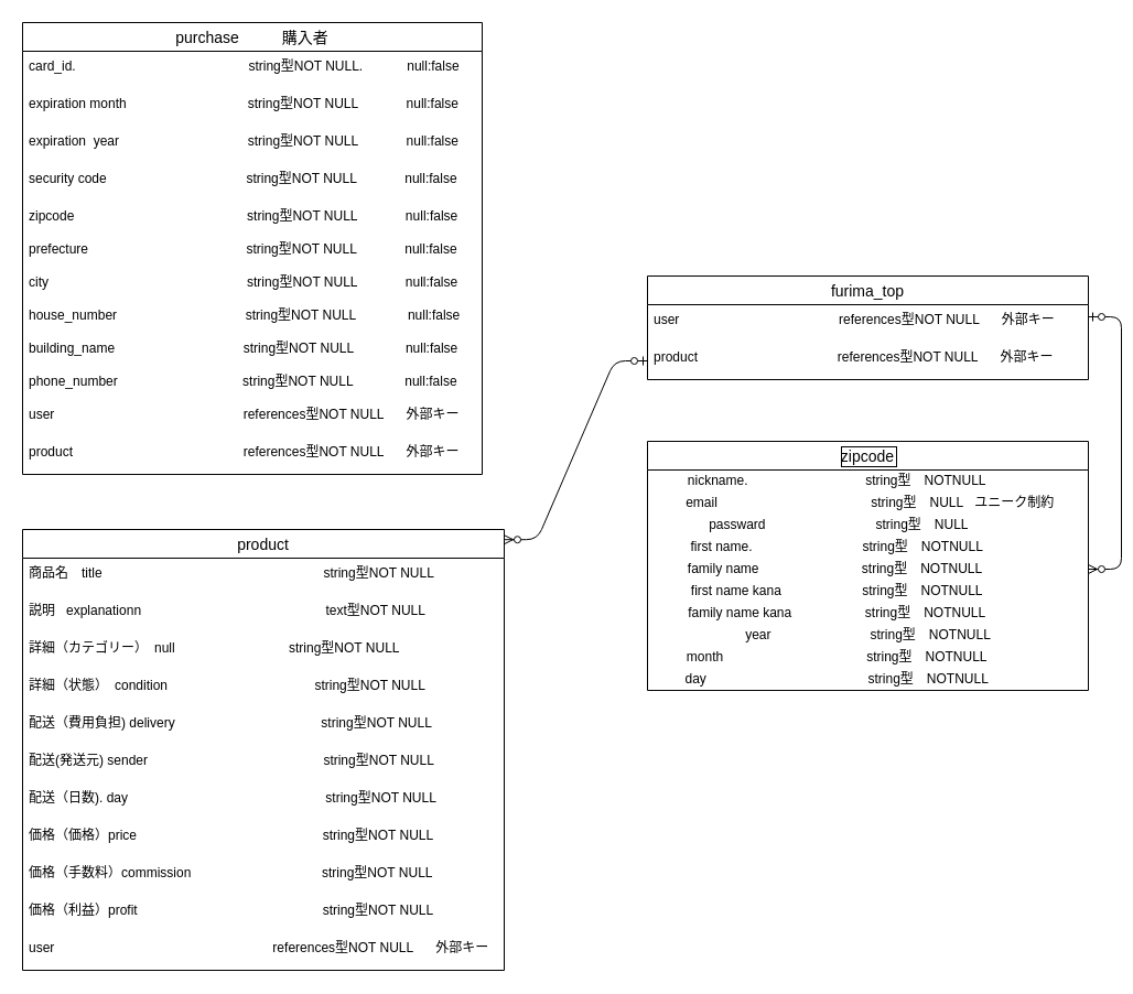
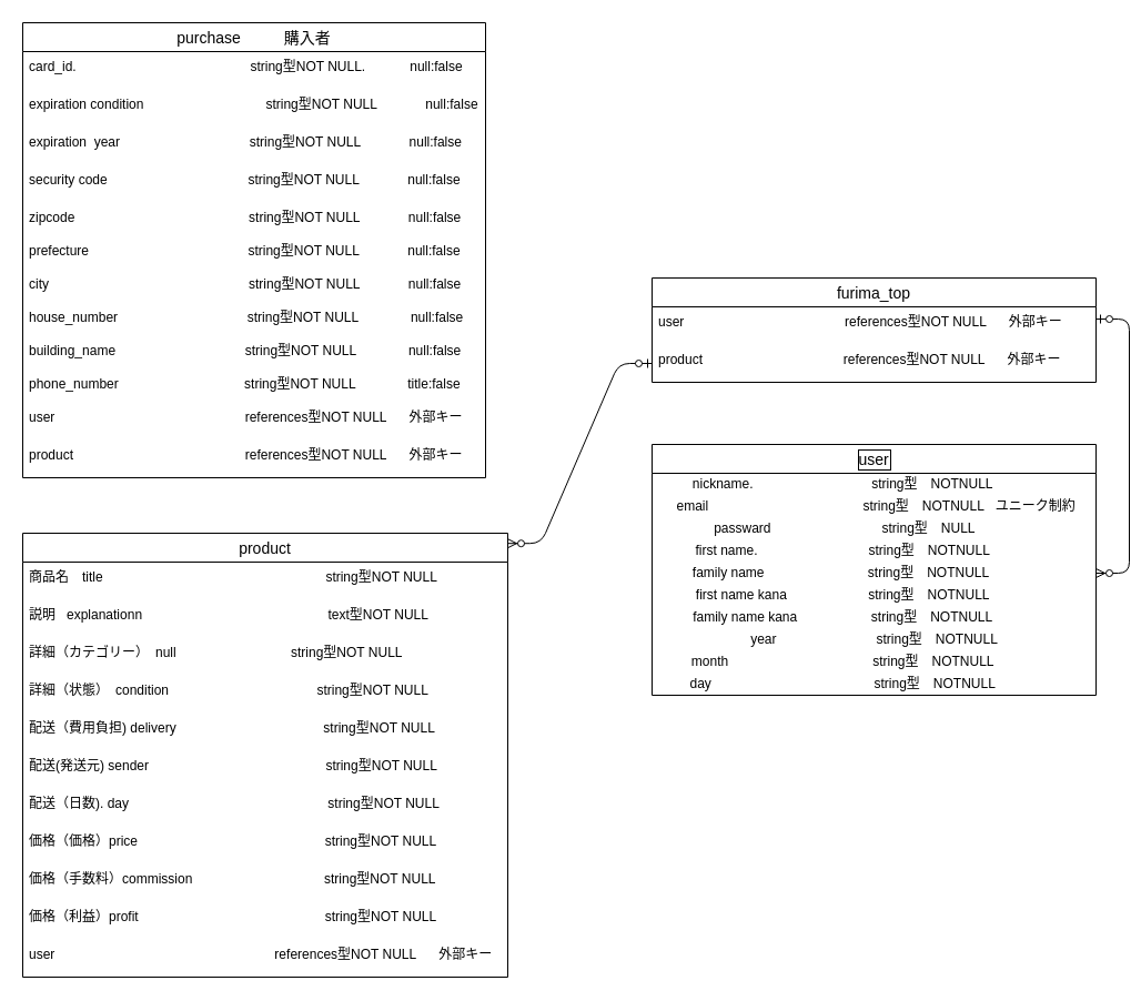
  <mxCell id="0" />
  <mxCell id="1" parent="0" />
  <mxCell id="2" value="purchase          購入者" style="swimlane;fontStyle=0;childLayout=stackLayout;horizontal=1;startSize=26;horizontalStack=0;resizeParent=1;resizeParentMax=0;resizeLast=0;collapsible=1;marginBottom=0;align=center;fontSize=14;" vertex="1" parent="1"><mxGeometry x="20" y="20" width="417" height="410" as="geometry"><mxRectangle x="-413" y="120" width="140" height="26" as="alternateBounds" /></mxGeometry></mxCell>
  <mxCell id="3" value="card_id.                                               string型NOT NULL.            null:false" style="text;strokeColor=none;fillColor=none;spacingLeft=4;spacingRight=4;overflow=hidden;rotatable=0;points=[[0,0.5],[1,0.5]];portConstraint=eastwest;fontSize=12;" vertex="1" parent="2"><mxGeometry y="26" width="417" height="34" as="geometry" /></mxCell>
- <mxCell id="4" value="expiration month                                 string型NOT NULL             null:false" style="text;strokeColor=none;fillColor=none;spacingLeft=4;spacingRight=4;overflow=hidden;rotatable=0;points=[[0,0.5],[1,0.5]];portConstraint=eastwest;fontSize=12;" vertex="1" parent="2"><mxGeometry y="60" width="417" height="34" as="geometry" /></mxCell>
+ <mxCell id="4" value="expiration condition                                 string型NOT NULL             null:false" style="text;strokeColor=none;fillColor=none;spacingLeft=4;spacingRight=4;overflow=hidden;rotatable=0;points=[[0,0.5],[1,0.5]];portConstraint=eastwest;fontSize=12;" vertex="1" parent="2"><mxGeometry y="60" width="417" height="34" as="geometry" /></mxCell>
  <mxCell id="5" value="expiration  year                                   string型NOT NULL             null:false" style="text;strokeColor=none;fillColor=none;spacingLeft=4;spacingRight=4;overflow=hidden;rotatable=0;points=[[0,0.5],[1,0.5]];portConstraint=eastwest;fontSize=12;" vertex="1" parent="2"><mxGeometry y="94" width="417" height="34" as="geometry" /></mxCell>
  <mxCell id="6" value="security code                                      string型NOT NULL             null:false" style="text;strokeColor=none;fillColor=none;spacingLeft=4;spacingRight=4;overflow=hidden;rotatable=0;points=[[0,0.5],[1,0.5]];portConstraint=eastwest;fontSize=12;" vertex="1" parent="2"><mxGeometry y="128" width="417" height="34" as="geometry" /></mxCell>
  <mxCell id="7" value="zipcode                                               string型NOT NULL             null:false" style="text;strokeColor=none;fillColor=none;spacingLeft=4;spacingRight=4;overflow=hidden;rotatable=0;points=[[0,0.5],[1,0.5]];portConstraint=eastwest;fontSize=12;" vertex="1" parent="2"><mxGeometry y="162" width="417" height="30" as="geometry" /></mxCell>
  <mxCell id="8" value="prefecture                                           string型NOT NULL             null:false&#10; " style="text;strokeColor=none;fillColor=none;spacingLeft=4;spacingRight=4;overflow=hidden;rotatable=0;points=[[0,0.5],[1,0.5]];portConstraint=eastwest;fontSize=12;" vertex="1" parent="2"><mxGeometry y="192" width="417" height="30" as="geometry" /></mxCell>
  <mxCell id="9" value="city                                                      string型NOT NULL             null:false&#10; " style="text;strokeColor=none;fillColor=none;spacingLeft=4;spacingRight=4;overflow=hidden;rotatable=0;points=[[0,0.5],[1,0.5]];portConstraint=eastwest;fontSize=12;" vertex="1" parent="2"><mxGeometry y="222" width="417" height="30" as="geometry" /></mxCell>
  <mxCell id="10" value="house_number                                   string型NOT NULL              null:false&#10; " style="text;strokeColor=none;fillColor=none;spacingLeft=4;spacingRight=4;overflow=hidden;rotatable=0;points=[[0,0.5],[1,0.5]];portConstraint=eastwest;fontSize=12;" vertex="1" parent="2"><mxGeometry y="252" width="417" height="30" as="geometry" /></mxCell>
  <mxCell id="11" value="building_name                                   string型NOT NULL              null:false&#10; " style="text;strokeColor=none;fillColor=none;spacingLeft=4;spacingRight=4;overflow=hidden;rotatable=0;points=[[0,0.5],[1,0.5]];portConstraint=eastwest;fontSize=12;" vertex="1" parent="2"><mxGeometry y="282" width="417" height="30" as="geometry" /></mxCell>
- <mxCell id="12" value="phone_number                                  string型NOT NULL              null:false  &#10; " style="text;strokeColor=none;fillColor=none;spacingLeft=4;spacingRight=4;overflow=hidden;rotatable=0;points=[[0,0.5],[1,0.5]];portConstraint=eastwest;fontSize=12;" vertex="1" parent="2"><mxGeometry y="312" width="417" height="30" as="geometry" /></mxCell>
+ <mxCell id="12" value="phone_number                                  string型NOT NULL              title:false  &#10; " style="text;strokeColor=none;fillColor=none;spacingLeft=4;spacingRight=4;overflow=hidden;rotatable=0;points=[[0,0.5],[1,0.5]];portConstraint=eastwest;fontSize=12;" vertex="1" parent="2"><mxGeometry y="312" width="417" height="30" as="geometry" /></mxCell>
  <mxCell id="13" value="user                             　        　　　references型NOT NULL      外部キー" style="text;strokeColor=none;fillColor=none;spacingLeft=4;spacingRight=4;overflow=hidden;rotatable=0;points=[[0,0.5],[1,0.5]];portConstraint=eastwest;fontSize=12;" vertex="1" parent="2"><mxGeometry y="342" width="417" height="34" as="geometry" /></mxCell>
  <mxCell id="14" value="product                            　    　　　references型NOT NULL      外部キー" style="text;strokeColor=none;fillColor=none;spacingLeft=4;spacingRight=4;overflow=hidden;rotatable=0;points=[[0,0.5],[1,0.5]];portConstraint=eastwest;fontSize=12;" vertex="1" parent="2"><mxGeometry y="376" width="417" height="34" as="geometry" /></mxCell>
  <mxCell id="15" value="furima_top" style="swimlane;fontStyle=0;childLayout=stackLayout;horizontal=1;startSize=26;horizontalStack=0;resizeParent=1;resizeParentMax=0;resizeLast=0;collapsible=1;marginBottom=0;align=center;fontSize=14;" vertex="1" parent="1"><mxGeometry x="587" y="250" width="400" height="94" as="geometry"><mxRectangle x="250" y="750" width="90" height="26" as="alternateBounds" /></mxGeometry></mxCell>
  <mxCell id="16" value="user                             　　　　references型NOT NULL      外部キー" style="text;strokeColor=none;fillColor=none;spacingLeft=4;spacingRight=4;overflow=hidden;rotatable=0;points=[[0,0.5],[1,0.5]];portConstraint=eastwest;fontSize=12;" vertex="1" parent="15"><mxGeometry y="26" width="400" height="34" as="geometry" /></mxCell>
  <mxCell id="17" value="product                                      references型NOT NULL      外部キー" style="text;strokeColor=none;fillColor=none;spacingLeft=4;spacingRight=4;overflow=hidden;rotatable=0;points=[[0,0.5],[1,0.5]];portConstraint=eastwest;fontSize=12;" vertex="1" parent="15"><mxGeometry y="60" width="400" height="34" as="geometry" /></mxCell>
- <mxCell id="18" value="zipcode" style="swimlane;fontStyle=0;childLayout=stackLayout;horizontal=1;startSize=26;horizontalStack=0;resizeParent=1;resizeParentMax=0;resizeLast=0;collapsible=1;marginBottom=0;align=center;fontSize=14;labelBackgroundColor=default;labelBorderColor=default;" vertex="1" parent="1"><mxGeometry x="587" y="400" width="400" height="226" as="geometry" /></mxCell>
+ <mxCell id="18" value="user" style="swimlane;fontStyle=0;childLayout=stackLayout;horizontal=1;startSize=26;horizontalStack=0;resizeParent=1;resizeParentMax=0;resizeLast=0;collapsible=1;marginBottom=0;align=center;fontSize=14;labelBackgroundColor=default;labelBorderColor=default;" vertex="1" parent="1"><mxGeometry x="587" y="400" width="400" height="226" as="geometry" /></mxCell>
  <mxCell id="19" value="nickname.&amp;nbsp; &amp;nbsp; &amp;nbsp; &amp;nbsp; &amp;nbsp; &amp;nbsp; &amp;nbsp; &amp;nbsp; &amp;nbsp; &amp;nbsp; &amp;nbsp; &amp;nbsp; &amp;nbsp; &amp;nbsp; &amp;nbsp; &amp;nbsp; string型　NOTNULL&amp;nbsp; &amp;nbsp; &amp;nbsp; &amp;nbsp; &amp;nbsp; &amp;nbsp; &amp;nbsp; &amp;nbsp; &amp;nbsp;" style="text;html=1;align=center;verticalAlign=middle;resizable=0;points=[];autosize=1;strokeColor=none;fillColor=none;" vertex="1" parent="18"><mxGeometry y="26" width="400" height="20" as="geometry" /></mxCell>
- <mxCell id="20" value="&amp;nbsp; email&amp;nbsp; &amp;nbsp; &amp;nbsp; &amp;nbsp; &amp;nbsp; &amp;nbsp; 　　　&amp;nbsp; &amp;nbsp; &amp;nbsp; &amp;nbsp; &amp;nbsp; &amp;nbsp; &amp;nbsp; &amp;nbsp; &amp;nbsp; &amp;nbsp;string型　NULL&amp;nbsp; &amp;nbsp;ユニーク制約&amp;nbsp;" style="text;html=1;align=center;verticalAlign=middle;resizable=0;points=[];autosize=1;strokeColor=none;fillColor=none;" vertex="1" parent="18"><mxGeometry y="46" width="400" height="20" as="geometry" /></mxCell>
+ <mxCell id="20" value="&amp;nbsp; email&amp;nbsp; &amp;nbsp; &amp;nbsp; &amp;nbsp; &amp;nbsp; &amp;nbsp; 　　　&amp;nbsp; &amp;nbsp; &amp;nbsp; &amp;nbsp; &amp;nbsp; &amp;nbsp; &amp;nbsp; &amp;nbsp; &amp;nbsp; &amp;nbsp;string型　NOTNULL&amp;nbsp; &amp;nbsp;ユニーク制約&amp;nbsp;" style="text;html=1;align=center;verticalAlign=middle;resizable=0;points=[];autosize=1;strokeColor=none;fillColor=none;" vertex="1" parent="18"><mxGeometry y="46" width="400" height="20" as="geometry" /></mxCell>
  <mxCell id="21" value="&amp;nbsp;passward&amp;nbsp; &amp;nbsp; &amp;nbsp; &amp;nbsp; &amp;nbsp; &amp;nbsp; &amp;nbsp; &amp;nbsp; &amp;nbsp; &amp;nbsp; &amp;nbsp; &amp;nbsp; &amp;nbsp; &amp;nbsp; &amp;nbsp; string型　NULL&amp;nbsp; &amp;nbsp; &amp;nbsp; &amp;nbsp; &amp;nbsp; &amp;nbsp; &amp;nbsp; &amp;nbsp; &amp;nbsp;" style="text;html=1;align=center;verticalAlign=middle;resizable=0;points=[];autosize=1;strokeColor=none;fillColor=none;" vertex="1" parent="18"><mxGeometry y="66" width="400" height="20" as="geometry" /></mxCell>
  <mxCell id="22" value="first name.&amp;nbsp; &amp;nbsp; &amp;nbsp; &amp;nbsp; &amp;nbsp; &amp;nbsp; &amp;nbsp; &amp;nbsp; &amp;nbsp; &amp;nbsp; &amp;nbsp; &amp;nbsp; &amp;nbsp; &amp;nbsp; &amp;nbsp; string型　NOTNULL&amp;nbsp; &amp;nbsp; &amp;nbsp; &amp;nbsp; &amp;nbsp; &amp;nbsp; &amp;nbsp; &amp;nbsp; &amp;nbsp;" style="text;html=1;align=center;verticalAlign=middle;resizable=0;points=[];autosize=1;strokeColor=none;fillColor=none;" vertex="1" parent="18"><mxGeometry y="86" width="400" height="20" as="geometry" /></mxCell>
  <mxCell id="23" value="family name&amp;nbsp; &amp;nbsp; &amp;nbsp; &amp;nbsp; &amp;nbsp; &amp;nbsp; &amp;nbsp; &amp;nbsp; &amp;nbsp; &amp;nbsp; &amp;nbsp; &amp;nbsp; &amp;nbsp; &amp;nbsp; string型　NOTNULL&amp;nbsp; &amp;nbsp; &amp;nbsp; &amp;nbsp; &amp;nbsp; &amp;nbsp; &amp;nbsp; &amp;nbsp; &amp;nbsp;&amp;nbsp;" style="text;html=1;align=center;verticalAlign=middle;resizable=0;points=[];autosize=1;strokeColor=none;fillColor=none;" vertex="1" parent="18"><mxGeometry y="106" width="400" height="20" as="geometry" /></mxCell>
  <mxCell id="24" value="first name kana&amp;nbsp; &amp;nbsp; &amp;nbsp; &amp;nbsp; &amp;nbsp; &amp;nbsp; &amp;nbsp; &amp;nbsp; &amp;nbsp; &amp;nbsp; &amp;nbsp; string型　NOTNULL&amp;nbsp; &amp;nbsp; &amp;nbsp; &amp;nbsp; &amp;nbsp; &amp;nbsp; &amp;nbsp; &amp;nbsp; &amp;nbsp;" style="text;html=1;align=center;verticalAlign=middle;resizable=0;points=[];autosize=1;strokeColor=none;fillColor=none;" vertex="1" parent="18"><mxGeometry y="126" width="400" height="20" as="geometry" /></mxCell>
  <mxCell id="25" value="family name kana&amp;nbsp; &amp;nbsp; &amp;nbsp; &amp;nbsp; &amp;nbsp; &amp;nbsp; &amp;nbsp; &amp;nbsp; &amp;nbsp; &amp;nbsp; string型　NOTNULL&amp;nbsp; &amp;nbsp; &amp;nbsp; &amp;nbsp; &amp;nbsp; &amp;nbsp; &amp;nbsp; &amp;nbsp; &amp;nbsp;" style="text;html=1;align=center;verticalAlign=middle;resizable=0;points=[];autosize=1;strokeColor=none;fillColor=none;" vertex="1" parent="18"><mxGeometry y="146" width="400" height="20" as="geometry" /></mxCell>
  <mxCell id="26" value="year&amp;nbsp; &amp;nbsp; &amp;nbsp; &amp;nbsp; &amp;nbsp; &amp;nbsp; &amp;nbsp; &amp;nbsp; &amp;nbsp; &amp;nbsp; &amp;nbsp; &amp;nbsp; &amp;nbsp; &amp;nbsp;string型　NOTNULL" style="text;html=1;align=center;verticalAlign=middle;resizable=0;points=[];autosize=1;strokeColor=none;fillColor=none;" vertex="1" parent="18"><mxGeometry y="166" width="400" height="20" as="geometry" /></mxCell>
  <mxCell id="27" value="month&amp;nbsp; &amp;nbsp; &amp;nbsp; &amp;nbsp; &amp;nbsp; &amp;nbsp; &amp;nbsp; &amp;nbsp; &amp;nbsp; &amp;nbsp; &amp;nbsp; &amp;nbsp; &amp;nbsp; &amp;nbsp; &amp;nbsp; &amp;nbsp; &amp;nbsp; &amp;nbsp; &amp;nbsp; &amp;nbsp;string型　NOTNULL&amp;nbsp; &amp;nbsp; &amp;nbsp; &amp;nbsp; &amp;nbsp; &amp;nbsp; &amp;nbsp; &amp;nbsp; &amp;nbsp;" style="text;html=1;align=center;verticalAlign=middle;resizable=0;points=[];autosize=1;strokeColor=none;fillColor=none;" vertex="1" parent="18"><mxGeometry y="186" width="400" height="20" as="geometry" /></mxCell>
  <mxCell id="28" value="day&amp;nbsp; &amp;nbsp; &amp;nbsp; &amp;nbsp; &amp;nbsp; &amp;nbsp; &amp;nbsp; &amp;nbsp; &amp;nbsp; &amp;nbsp; &amp;nbsp; &amp;nbsp; &amp;nbsp; &amp;nbsp; &amp;nbsp; &amp;nbsp; &amp;nbsp; &amp;nbsp; &amp;nbsp; &amp;nbsp; &amp;nbsp; &amp;nbsp; string型　NOTNULL&amp;nbsp; &amp;nbsp; &amp;nbsp; &amp;nbsp; &amp;nbsp; &amp;nbsp; &amp;nbsp; &amp;nbsp; &amp;nbsp;" style="text;html=1;align=center;verticalAlign=middle;resizable=0;points=[];autosize=1;strokeColor=none;fillColor=none;" vertex="1" parent="18"><mxGeometry y="206" width="400" height="20" as="geometry" /></mxCell>
  <mxCell id="29" value="product" style="swimlane;fontStyle=0;childLayout=stackLayout;horizontal=1;startSize=26;horizontalStack=0;resizeParent=1;resizeParentMax=0;resizeLast=0;collapsible=1;marginBottom=0;align=center;fontSize=14;" vertex="1" parent="1"><mxGeometry x="20" y="480" width="437" height="400" as="geometry"><mxRectangle x="250" y="750" width="90" height="26" as="alternateBounds" /></mxGeometry></mxCell>
  <mxCell id="30" value="商品名　title　　                                                     string型NOT NULL" style="text;strokeColor=none;fillColor=none;spacingLeft=4;spacingRight=4;overflow=hidden;rotatable=0;points=[[0,0.5],[1,0.5]];portConstraint=eastwest;fontSize=12;" vertex="1" parent="29"><mxGeometry y="26" width="437" height="34" as="geometry" /></mxCell>
  <mxCell id="31" value="説明   explanationn　　                                           text型NOT NULL" style="text;strokeColor=none;fillColor=none;spacingLeft=4;spacingRight=4;overflow=hidden;rotatable=0;points=[[0,0.5],[1,0.5]];portConstraint=eastwest;fontSize=12;" vertex="1" parent="29"><mxGeometry y="60" width="437" height="34" as="geometry" /></mxCell>
  <mxCell id="32" value="詳細（カテゴリー）　null　　　　           　  string型NOT NULL" style="text;strokeColor=none;fillColor=none;spacingLeft=4;spacingRight=4;overflow=hidden;rotatable=0;points=[[0,0.5],[1,0.5]];portConstraint=eastwest;fontSize=12;" vertex="1" parent="29"><mxGeometry y="94" width="437" height="34" as="geometry" /></mxCell>
  <mxCell id="33" value="詳細（状態）　condition　　　　                    　  string型NOT NULL" style="text;strokeColor=none;fillColor=none;spacingLeft=4;spacingRight=4;overflow=hidden;rotatable=0;points=[[0,0.5],[1,0.5]];portConstraint=eastwest;fontSize=12;" vertex="1" parent="29"><mxGeometry y="128" width="437" height="34" as="geometry" /></mxCell>
  <mxCell id="34" value="配送（費用負担) delivery　　                             　string型NOT NULL" style="text;strokeColor=none;fillColor=none;spacingLeft=4;spacingRight=4;overflow=hidden;rotatable=0;points=[[0,0.5],[1,0.5]];portConstraint=eastwest;fontSize=12;" vertex="1" parent="29"><mxGeometry y="162" width="437" height="34" as="geometry" /></mxCell>
  <mxCell id="35" value="配送(発送元) sender　　                                     　string型NOT NULL" style="text;strokeColor=none;fillColor=none;spacingLeft=4;spacingRight=4;overflow=hidden;rotatable=0;points=[[0,0.5],[1,0.5]];portConstraint=eastwest;fontSize=12;" vertex="1" parent="29"><mxGeometry y="196" width="437" height="34" as="geometry" /></mxCell>
  <mxCell id="36" value="配送（日数). day　　                                           　string型NOT NULL" style="text;strokeColor=none;fillColor=none;spacingLeft=4;spacingRight=4;overflow=hidden;rotatable=0;points=[[0,0.5],[1,0.5]];portConstraint=eastwest;fontSize=12;" vertex="1" parent="29"><mxGeometry y="230" width="437" height="34" as="geometry" /></mxCell>
  <mxCell id="37" value="価格（価格）price　　　　　                             　string型NOT NULL" style="text;strokeColor=none;fillColor=none;spacingLeft=4;spacingRight=4;overflow=hidden;rotatable=0;points=[[0,0.5],[1,0.5]];portConstraint=eastwest;fontSize=12;" vertex="1" parent="29"><mxGeometry y="264" width="437" height="34" as="geometry" /></mxCell>
  <mxCell id="38" value="価格（手数料）commission　　　　              　　string型NOT NULL" style="text;strokeColor=none;fillColor=none;spacingLeft=4;spacingRight=4;overflow=hidden;rotatable=0;points=[[0,0.5],[1,0.5]];portConstraint=eastwest;fontSize=12;" vertex="1" parent="29"><mxGeometry y="298" width="437" height="34" as="geometry" /></mxCell>
  <mxCell id="39" value="価格（利益）profit             　　　                       　string型NOT NULL" style="text;strokeColor=none;fillColor=none;spacingLeft=4;spacingRight=4;overflow=hidden;rotatable=0;points=[[0,0.5],[1,0.5]];portConstraint=eastwest;fontSize=12;" vertex="1" parent="29"><mxGeometry y="332" width="437" height="34" as="geometry" /></mxCell>
  <mxCell id="40" value="user                             　                　　　references型NOT NULL      外部キー" style="text;strokeColor=none;fillColor=none;spacingLeft=4;spacingRight=4;overflow=hidden;rotatable=0;points=[[0,0.5],[1,0.5]];portConstraint=eastwest;fontSize=12;" vertex="1" parent="29"><mxGeometry y="366" width="437" height="34" as="geometry" /></mxCell>
  <mxCell id="41" value="" style="edgeStyle=entityRelationEdgeStyle;fontSize=12;html=1;endArrow=ERzeroToMany;startArrow=ERzeroToOne;entryX=1;entryY=0.023;entryDx=0;entryDy=0;entryPerimeter=0;exitX=0;exitY=0.5;exitDx=0;exitDy=0;" edge="1" parent="1" source="17" target="29"><mxGeometry width="100" height="100" relative="1" as="geometry"><mxPoint x="587" y="260" as="sourcePoint" /><mxPoint x="467" y="270" as="targetPoint" /></mxGeometry></mxCell>
  <mxCell id="42" value="" style="edgeStyle=entityRelationEdgeStyle;fontSize=12;html=1;endArrow=ERzeroToMany;startArrow=ERzeroToOne;exitX=1;exitY=0.324;exitDx=0;exitDy=0;exitPerimeter=0;" edge="1" parent="1" source="16" target="23"><mxGeometry width="100" height="100" relative="1" as="geometry"><mxPoint x="1117" y="300" as="sourcePoint" /><mxPoint x="1137" y="440" as="targetPoint" /></mxGeometry></mxCell>
